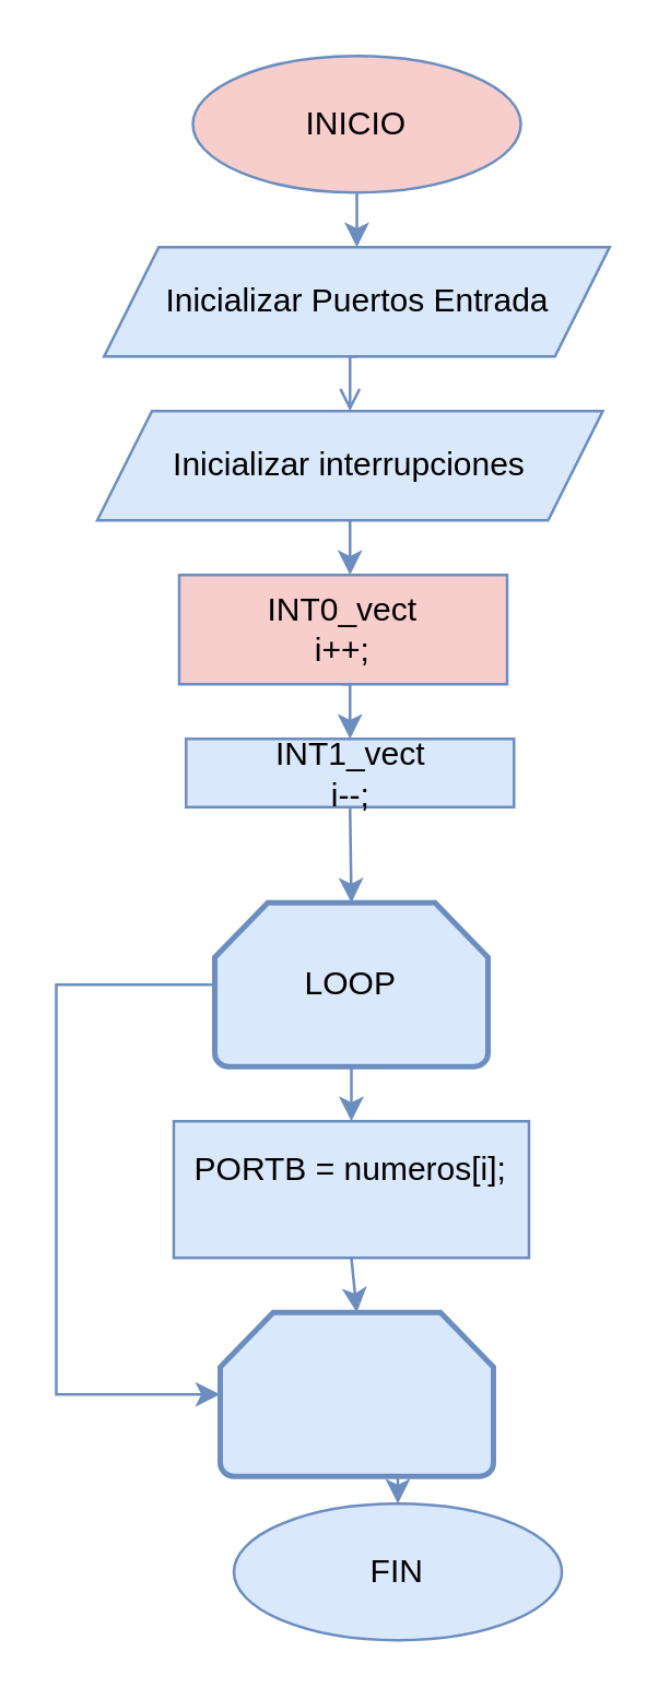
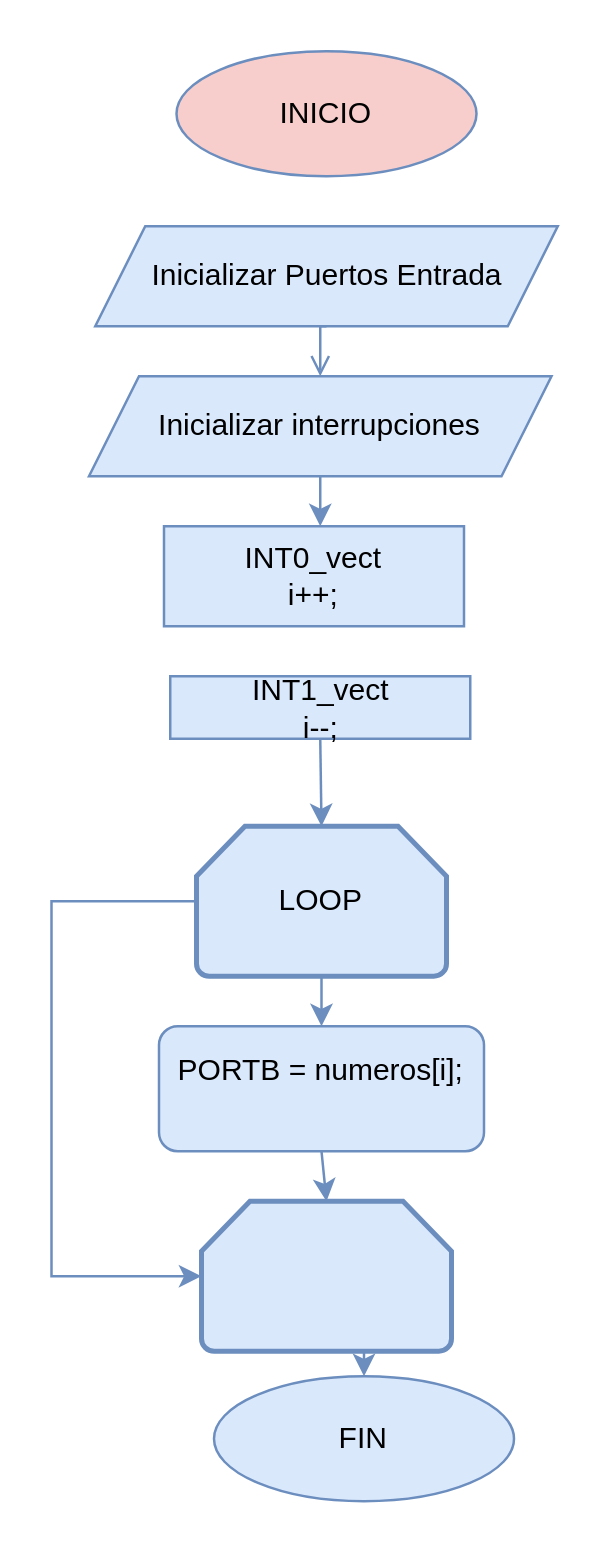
  <mxCell id="0" />
  <mxCell id="1" parent="0" />
- <mxCell id="2" style="edgeStyle=orthogonalEdgeStyle;rounded=0;orthogonalLoop=1;jettySize=auto;html=1;exitX=0.5;exitY=1;exitDx=0;exitDy=0;entryX=0.5;entryY=0;entryDx=0;entryDy=0;fillColor=#dae8fc;strokeColor=#6c8ebf;fontFamily=Helvetica;fontSize=12;" parent="1" source="3" target="11" edge="1"><mxGeometry relative="1" as="geometry" /></mxCell>
  <mxCell id="3" value="INICIO" style="ellipse;whiteSpace=wrap;html=1;fillColor=#f8cecc;strokeColor=#6c8ebf;fontFamily=Helvetica;fontSize=12;" parent="1" vertex="1"><mxGeometry x="70" y="20" width="120" height="50" as="geometry" /></mxCell>
  <mxCell id="4" style="edgeStyle=orthogonalEdgeStyle;rounded=0;orthogonalLoop=1;jettySize=auto;html=1;exitX=0;exitY=0.5;exitDx=0;exitDy=0;exitPerimeter=0;entryX=0;entryY=0.5;entryDx=0;entryDy=0;entryPerimeter=0;fillColor=#dae8fc;strokeColor=#6c8ebf;fontFamily=Helvetica;fontSize=12;" parent="1" source="6" target="8" edge="1"><mxGeometry relative="1" as="geometry"><Array as="points"><mxPoint x="20" y="360" /><mxPoint x="20" y="510" /></Array></mxGeometry></mxCell>
  <mxCell id="5" style="edgeStyle=none;rounded=0;orthogonalLoop=1;jettySize=auto;html=1;exitX=0.5;exitY=1;exitDx=0;exitDy=0;exitPerimeter=0;entryX=0.5;entryY=0;entryDx=0;entryDy=0;fillColor=#dae8fc;strokeColor=#6c8ebf;fontFamily=Helvetica;fontSize=12;" parent="1" source="6" target="13" edge="1"><mxGeometry relative="1" as="geometry" /></mxCell>
  <mxCell id="6" value="LOOP" style="strokeWidth=2;html=1;shape=mxgraph.flowchart.loop_limit;whiteSpace=wrap;fillColor=#dae8fc;strokeColor=#6c8ebf;fontFamily=Helvetica;fontSize=12;" parent="1" vertex="1"><mxGeometry x="78" y="330" width="100" height="60" as="geometry" /></mxCell>
  <mxCell id="7" style="edgeStyle=orthogonalEdgeStyle;rounded=0;orthogonalLoop=1;jettySize=auto;html=1;exitX=0.5;exitY=1;exitDx=0;exitDy=0;exitPerimeter=0;entryX=0.5;entryY=0;entryDx=0;entryDy=0;fillColor=#dae8fc;strokeColor=#6c8ebf;fontFamily=Helvetica;fontSize=12;" parent="1" source="8" target="9" edge="1"><mxGeometry relative="1" as="geometry" /></mxCell>
  <mxCell id="8" value="" style="strokeWidth=2;html=1;shape=mxgraph.flowchart.loop_limit;whiteSpace=wrap;fillColor=#dae8fc;strokeColor=#6c8ebf;fontFamily=Helvetica;fontSize=12;" parent="1" vertex="1"><mxGeometry x="80" y="480" width="100" height="60" as="geometry" /></mxCell>
  <mxCell id="9" value="FIN" style="ellipse;whiteSpace=wrap;html=1;fillColor=#dae8fc;strokeColor=#6c8ebf;fontFamily=Helvetica;fontSize=12;" parent="1" vertex="1"><mxGeometry x="85" y="550" width="120" height="50" as="geometry" /></mxCell>
  <mxCell id="10" style="edgeStyle=orthogonalEdgeStyle;rounded=0;orthogonalLoop=1;jettySize=auto;html=1;exitX=0.5;exitY=1;exitDx=0;exitDy=0;entryX=0.5;entryY=0;entryDx=0;entryDy=0;fillColor=#dae8fc;strokeColor=#6c8ebf;fontFamily=Helvetica;fontSize=12;endArrow=open;" parent="1" source="11" target="15" edge="1"><mxGeometry relative="1" as="geometry" /></mxCell>
  <mxCell id="11" value="Inicializar Puertos Entrada" style="shape=parallelogram;perimeter=parallelogramPerimeter;whiteSpace=wrap;html=1;fixedSize=1;fillColor=#dae8fc;strokeColor=#6c8ebf;fontFamily=Helvetica;fontSize=12;" parent="1" vertex="1"><mxGeometry x="37.5" y="90" width="185" height="40" as="geometry" /></mxCell>
  <mxCell id="12" style="edgeStyle=none;rounded=0;orthogonalLoop=1;jettySize=auto;html=1;exitX=0.5;exitY=1;exitDx=0;exitDy=0;entryX=0.5;entryY=0;entryDx=0;entryDy=0;entryPerimeter=0;fillColor=#dae8fc;strokeColor=#6c8ebf;fontFamily=Helvetica;fontSize=12;" parent="1" source="13" target="8" edge="1"><mxGeometry relative="1" as="geometry" /></mxCell>
- <mxCell id="13" value="&lt;div style=&quot;font-size: 12px&quot;&gt;PORTB = numeros[i];&lt;/div&gt;&lt;div style=&quot;font-size: 12px&quot;&gt;&lt;br style=&quot;font-size: 12px&quot;&gt;&lt;/div&gt;" style="rounded=0;whiteSpace=wrap;html=1;fillColor=#dae8fc;strokeColor=#6c8ebf;fontFamily=Helvetica;fontSize=12;" parent="1" vertex="1"><mxGeometry x="63" y="410" width="130" height="50" as="geometry" /></mxCell>
+ <mxCell id="13" value="&lt;div style=&quot;font-size: 12px&quot;&gt;PORTB = numeros[i];&lt;/div&gt;&lt;div style=&quot;font-size: 12px&quot;&gt;&lt;br style=&quot;font-size: 12px&quot;&gt;&lt;/div&gt;" style="whiteSpace=wrap;html=1;fillColor=#dae8fc;strokeColor=#6c8ebf;fontFamily=Helvetica;fontSize=12;rounded=1;" parent="1" vertex="1"><mxGeometry x="63" y="410" width="130" height="50" as="geometry" /></mxCell>
  <mxCell id="14" style="edgeStyle=orthogonalEdgeStyle;rounded=0;orthogonalLoop=1;jettySize=auto;html=1;exitX=0.5;exitY=1;exitDx=0;exitDy=0;entryX=0.5;entryY=0;entryDx=0;entryDy=0;fillColor=#dae8fc;strokeColor=#6c8ebf;fontFamily=Helvetica;fontSize=12;" parent="1" source="15" edge="1"><mxGeometry relative="1" as="geometry"><mxPoint x="127.5" y="210" as="targetPoint" /></mxGeometry></mxCell>
  <mxCell id="15" value="Inicializar interrupciones" style="shape=parallelogram;perimeter=parallelogramPerimeter;whiteSpace=wrap;html=1;fixedSize=1;fillColor=#dae8fc;strokeColor=#6c8ebf;fontFamily=Helvetica;fontSize=12;" parent="1" vertex="1"><mxGeometry x="35" y="150" width="185" height="40" as="geometry" /></mxCell>
- <mxCell id="16" style="edgeStyle=orthogonalEdgeStyle;rounded=0;orthogonalLoop=1;jettySize=auto;html=1;exitX=0.5;exitY=1;exitDx=0;exitDy=0;entryX=0.5;entryY=0;entryDx=0;entryDy=0;fontFamily=Helvetica;fontSize=12;fillColor=#dae8fc;strokeColor=#6c8ebf;" parent="1" source="17" target="19" edge="1"><mxGeometry relative="1" as="geometry" /></mxCell>
- <mxCell id="17" value="INT0_vect&lt;br style=&quot;font-size: 12px;&quot;&gt;i++;" style="rounded=0;whiteSpace=wrap;html=1;fillColor=#f8cecc;strokeColor=#6c8ebf;fontFamily=Helvetica;fontSize=12;" parent="1" vertex="1"><mxGeometry x="65" y="210" width="120" height="40" as="geometry" /></mxCell>
+ <mxCell id="17" value="INT0_vect&lt;br style=&quot;font-size: 12px;&quot;&gt;i++;" style="rounded=0;whiteSpace=wrap;html=1;fillColor=#dae8fc;strokeColor=#6c8ebf;fontFamily=Helvetica;fontSize=12;" parent="1" vertex="1"><mxGeometry x="65" y="210" width="120" height="40" as="geometry" /></mxCell>
  <mxCell id="18" style="edgeStyle=orthogonalEdgeStyle;rounded=0;orthogonalLoop=1;jettySize=auto;html=1;exitX=0.5;exitY=1;exitDx=0;exitDy=0;entryX=0.5;entryY=0;entryDx=0;entryDy=0;entryPerimeter=0;fontFamily=Helvetica;fontSize=12;fillColor=#dae8fc;strokeColor=#6c8ebf;" parent="1" source="19" target="6" edge="1"><mxGeometry relative="1" as="geometry" /></mxCell>
  <mxCell id="19" value="INT1_vect&lt;br style=&quot;font-size: 12px&quot;&gt;i--;" style="rounded=0;whiteSpace=wrap;html=1;fillColor=#dae8fc;strokeColor=#6c8ebf;fontFamily=Helvetica;fontSize=12;" parent="1" vertex="1"><mxGeometry x="67.5" y="270" width="120" height="25" as="geometry" /></mxCell>
